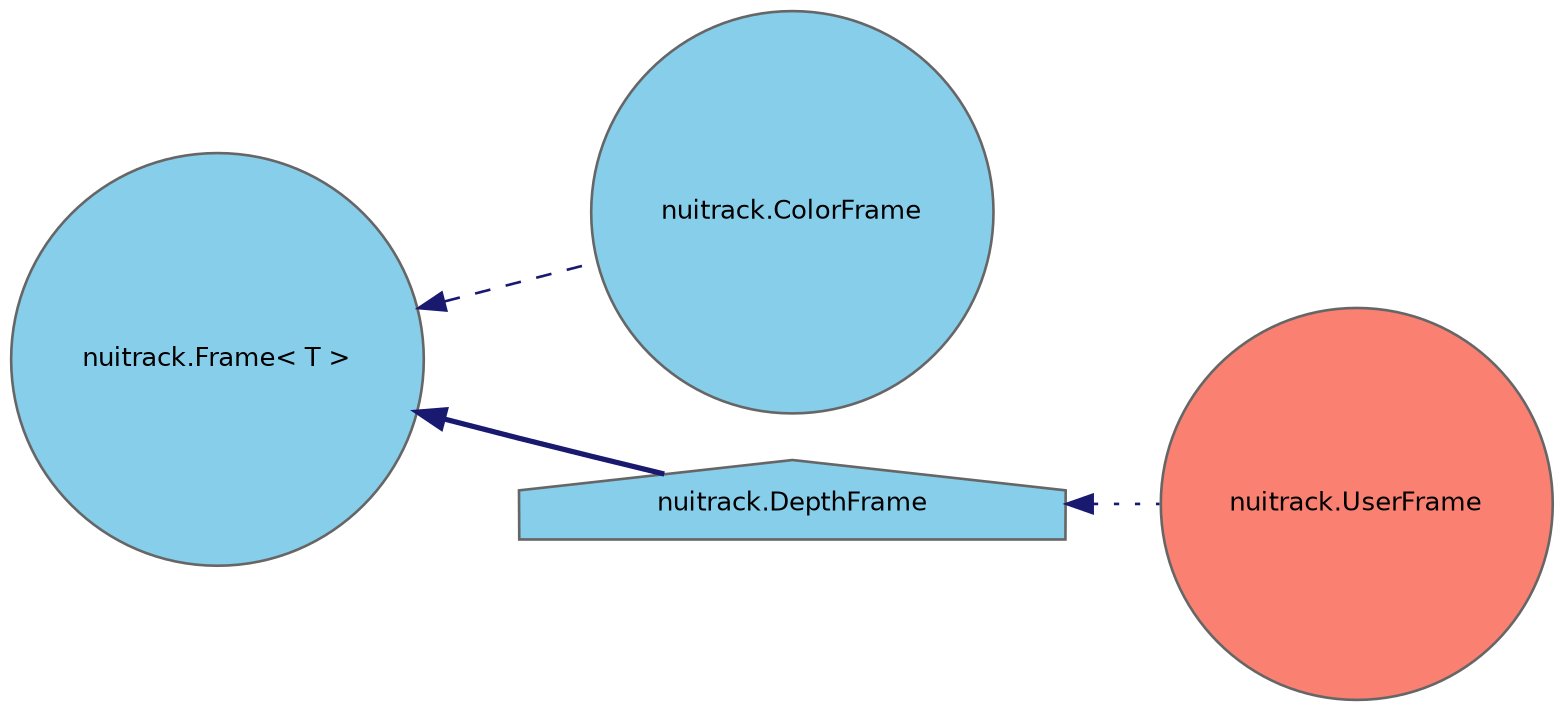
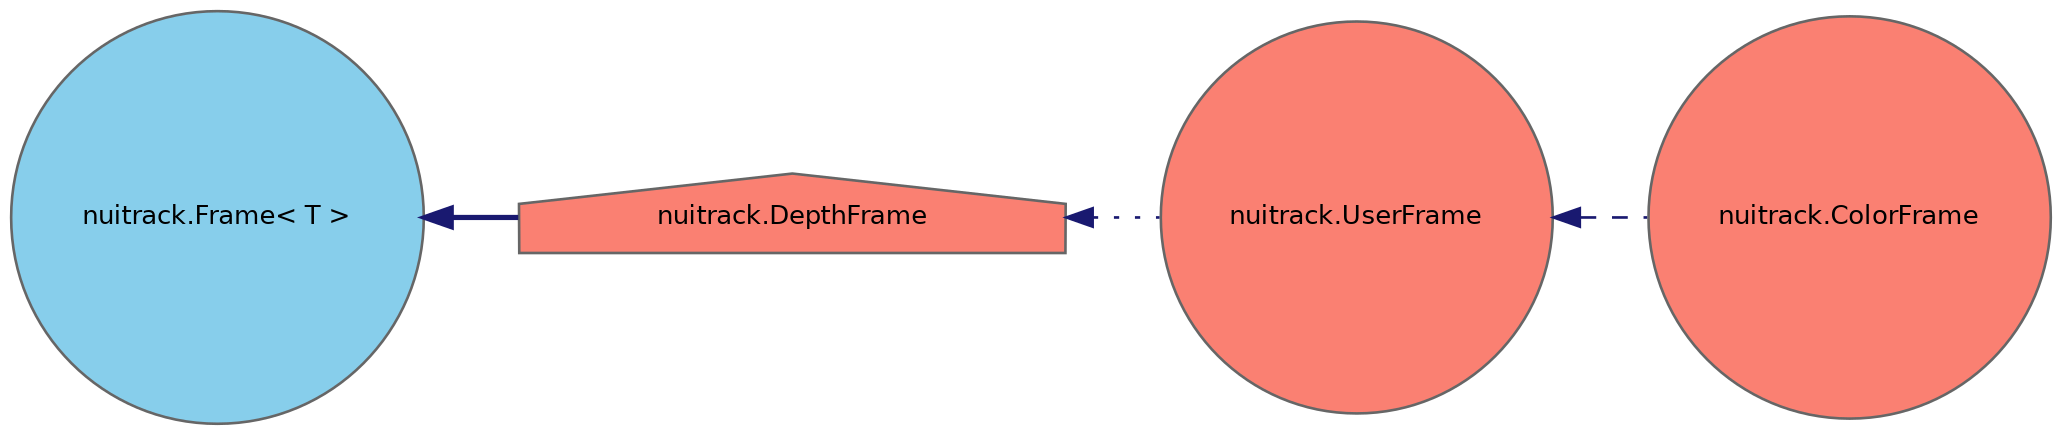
  digraph {
    rankdir=LR
    node [color=gray40 fillcolor=skyblue fontname=Helvetica fontsize=10 shape=circle style=filled]
    edge [color=midnightblue dir=back fontname=Helvetica fontsize=10 labelfontname=Helvetica labelfontsize=10]
    n1 [height=0.2 label="nuitrack.Frame\< T \>" width=0.4]
-   n2 [height=0.2 label="nuitrack.ColorFrame" width=0.4]
-   n3 [height=0.2 label="nuitrack.DepthFrame" shape=house width=0.4]
+   n2 [fillcolor=salmon height=0.2 label="nuitrack.ColorFrame" width=0.4]
+   n3 [fillcolor=salmon height=0.2 label="nuitrack.DepthFrame" shape=house width=0.4]
    n4 [fillcolor=salmon height=0.2 label="nuitrack.UserFrame" width=0.4]
-   n1 -> n2 [style=dashed]
+   n4 -> n2 [style=dashed]
    n1 -> n3 [style=bold]
    n3 -> n4 [style=dotted]
  }
